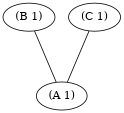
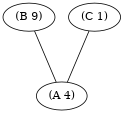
  digraph {
    clusterrank=global
    concentrate=true
    rankdir=TB
    ranksep=0.9
    edge [dir=none]
-   n1 [label="(B 1)"]
-   n2 [label="(A 1)"]
+   n1 [label="(B 9)"]
+   n2 [label="(A 4)"]
    n3 [label="(C 1)"]
    subgraph cluster_1 {
      color=black
      label=STORY
      n1
      n2
    }
    subgraph cluster_2 {
      color=black
      label="SELF.GOAL"
    }
    subgraph cluster_3 {
      color=black
      label="SELF.INTENTIONS"
    }
    subgraph cluster_4 {
      color=black
      label=SELF
      n3
    }
    n1 -> n2
    n3 -> n2
  }
